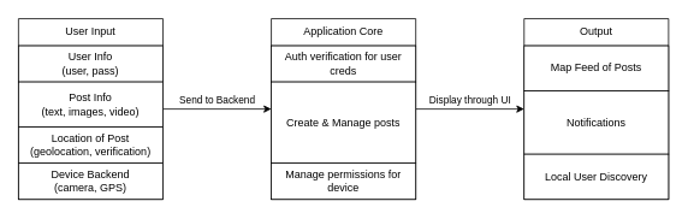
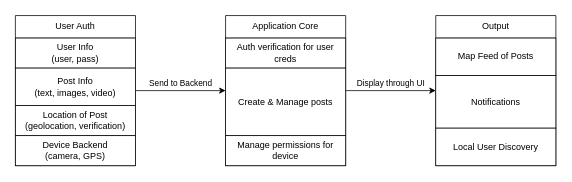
  <mxCell id="0" />
  <mxCell id="1" parent="0" />
  <mxCell id="2" value="Send to Backend" style="edgeStyle=orthogonalEdgeStyle;rounded=0;orthogonalLoop=1;jettySize=auto;html=1;exitX=1;exitY=0.5;exitDx=0;exitDy=0;fontColor=light-dark(#000000,#000000);strokeColor=light-dark(#000000,#000000);labelBackgroundColor=none;spacingTop=-20;spacing=0;" edge="1" parent="1" source="3" target="9"><mxGeometry relative="1" as="geometry" /></mxCell>
- <mxCell id="3" value="&lt;div&gt;User Input&lt;/div&gt;" style="swimlane;fontStyle=0;childLayout=stackLayout;horizontal=1;startSize=30;horizontalStack=0;resizeParent=1;resizeParentMax=0;resizeLast=0;collapsible=1;marginBottom=0;whiteSpace=wrap;html=1;fillColor=light-dark(#FFFFFF,#A7A7A7);strokeColor=light-dark(#000000,#000000);swimlaneFillColor=none;fontColor=light-dark(#000000,#060606);" vertex="1" parent="1"><mxGeometry x="20" y="20" width="160" height="200" as="geometry"><mxRectangle x="40" y="160" width="90" height="30" as="alternateBounds" /></mxGeometry></mxCell>
+ <mxCell id="3" value="&lt;div&gt;User Auth&lt;/div&gt;" style="swimlane;fontStyle=0;childLayout=stackLayout;horizontal=1;startSize=30;horizontalStack=0;resizeParent=1;resizeParentMax=0;resizeLast=0;collapsible=1;marginBottom=0;whiteSpace=wrap;html=1;fillColor=light-dark(#FFFFFF,#A7A7A7);strokeColor=light-dark(#000000,#000000);swimlaneFillColor=none;fontColor=light-dark(#000000,#060606);" vertex="1" parent="1"><mxGeometry x="20" y="20" width="160" height="200" as="geometry"><mxRectangle x="40" y="160" width="90" height="30" as="alternateBounds" /></mxGeometry></mxCell>
  <mxCell id="4" value="&lt;div&gt;User Info&lt;/div&gt;&lt;div&gt;(user, pass)&lt;/div&gt;" style="text;strokeColor=light-dark(#000000,#000000);fillColor=light-dark(#FFFFFF,#FCFCFC);align=center;verticalAlign=middle;spacingLeft=4;spacingRight=4;overflow=hidden;points=[[0,0.5],[1,0.5]];portConstraint=eastwest;rotatable=0;whiteSpace=wrap;html=1;fontColor=light-dark(#000000,#060606);" vertex="1" parent="3"><mxGeometry y="30" width="160" height="40" as="geometry" /></mxCell>
  <mxCell id="5" value="&lt;div&gt;Post Info&lt;/div&gt;&lt;div&gt;(text, images, video)&lt;/div&gt;" style="text;strokeColor=light-dark(#000000,#000000);fillColor=light-dark(#FFFFFF,#FCFCFC);align=center;verticalAlign=middle;spacingLeft=4;spacingRight=4;overflow=hidden;points=[[0,0.5],[1,0.5]];portConstraint=eastwest;rotatable=0;whiteSpace=wrap;html=1;fontColor=light-dark(#000000,#060606);" vertex="1" parent="3"><mxGeometry y="70" width="160" height="50" as="geometry" /></mxCell>
  <mxCell id="6" value="&lt;div&gt;Location of Post&lt;/div&gt;&lt;div&gt;(geolocation, verification)&lt;/div&gt;" style="text;strokeColor=light-dark(#000000,#000000);fillColor=light-dark(#FFFFFF,#FCFCFC);align=center;verticalAlign=middle;spacingLeft=4;spacingRight=4;overflow=hidden;points=[[0,0.5],[1,0.5]];portConstraint=eastwest;rotatable=0;whiteSpace=wrap;html=1;fontColor=light-dark(#000000,#060606);" vertex="1" parent="3"><mxGeometry y="120" width="160" height="40" as="geometry" /></mxCell>
  <mxCell id="7" value="&lt;div&gt;Device Backend&lt;/div&gt;&lt;div&gt;(camera, GPS)&lt;/div&gt;" style="text;strokeColor=light-dark(#000000,#000000);fillColor=light-dark(#FFFFFF,#FCFCFC);align=center;verticalAlign=middle;spacingLeft=4;spacingRight=4;overflow=hidden;points=[[0,0.5],[1,0.5]];portConstraint=eastwest;rotatable=0;whiteSpace=wrap;html=1;fontColor=light-dark(#000000,#060606);" vertex="1" parent="3"><mxGeometry y="160" width="160" height="40" as="geometry" /></mxCell>
  <mxCell id="8" value="Display through UI" style="edgeStyle=orthogonalEdgeStyle;rounded=0;orthogonalLoop=1;jettySize=auto;html=1;exitX=1;exitY=0.5;exitDx=0;exitDy=0;strokeColor=light-dark(#000000,#101010);spacingTop=-20;labelBackgroundColor=none;fontColor=light-dark(#000000,#000000);" edge="1" parent="1" source="9" target="13"><mxGeometry relative="1" as="geometry" /></mxCell>
  <mxCell id="9" value="Application Core" style="swimlane;fontStyle=0;childLayout=stackLayout;horizontal=1;startSize=30;horizontalStack=0;resizeParent=1;resizeParentMax=0;resizeLast=0;collapsible=1;marginBottom=0;whiteSpace=wrap;html=1;fillColor=light-dark(#FFFFFF,#A7A7A7);strokeColor=light-dark(#000000,#000000);swimlaneFillColor=none;fontColor=light-dark(#000000,#060606);" vertex="1" parent="1"><mxGeometry x="300" y="20" width="160" height="200" as="geometry" /></mxCell>
  <mxCell id="10" value="Auth verification for user creds" style="text;strokeColor=light-dark(#000000,#000000);fillColor=light-dark(#FFFFFF,#FCFCFC);align=center;verticalAlign=middle;spacingLeft=4;spacingRight=4;overflow=hidden;points=[[0,0.5],[1,0.5]];portConstraint=eastwest;rotatable=0;whiteSpace=wrap;html=1;fontColor=light-dark(#000000,#060606);" vertex="1" parent="9"><mxGeometry y="30" width="160" height="40" as="geometry" /></mxCell>
  <mxCell id="11" value="Create &amp;amp; Manage posts" style="text;strokeColor=light-dark(#000000,#000000);fillColor=light-dark(#FFFFFF,#FCFCFC);align=center;verticalAlign=middle;spacingLeft=4;spacingRight=4;overflow=hidden;points=[[0,0.5],[1,0.5]];portConstraint=eastwest;rotatable=0;whiteSpace=wrap;html=1;fontColor=light-dark(#000000,#060606);" vertex="1" parent="9"><mxGeometry y="70" width="160" height="90" as="geometry" /></mxCell>
  <mxCell id="12" value="Manage permissions for device" style="text;strokeColor=light-dark(#000000,#000000);fillColor=light-dark(#FFFFFF,#FCFCFC);align=center;verticalAlign=middle;spacingLeft=4;spacingRight=4;overflow=hidden;points=[[0,0.5],[1,0.5]];portConstraint=eastwest;rotatable=0;whiteSpace=wrap;html=1;fontColor=light-dark(#000000,#060606);" vertex="1" parent="9"><mxGeometry y="160" width="160" height="40" as="geometry" /></mxCell>
  <mxCell id="13" value="&lt;div&gt;Output&lt;/div&gt;" style="swimlane;fontStyle=0;childLayout=stackLayout;horizontal=1;startSize=30;horizontalStack=0;resizeParent=1;resizeParentMax=0;resizeLast=0;collapsible=1;marginBottom=0;whiteSpace=wrap;html=1;fillColor=light-dark(#FFFFFF,#A7A7A7);strokeColor=light-dark(#000000,#000000);swimlaneFillColor=none;fontColor=light-dark(#000000,#060606);" vertex="1" parent="1"><mxGeometry x="580" y="20" width="160" height="200" as="geometry" /></mxCell>
  <mxCell id="14" value="Map Feed of Posts" style="text;strokeColor=light-dark(#000000,#000000);fillColor=light-dark(#FFFFFF,#FCFCFC);align=center;verticalAlign=middle;spacingLeft=4;spacingRight=4;overflow=hidden;points=[[0,0.5],[1,0.5]];portConstraint=eastwest;rotatable=0;whiteSpace=wrap;html=1;fontColor=light-dark(#000000,#060606);" vertex="1" parent="13"><mxGeometry y="30" width="160" height="50" as="geometry" /></mxCell>
  <mxCell id="15" value="Notifications" style="text;strokeColor=light-dark(#000000,#000000);fillColor=light-dark(#FFFFFF,#FCFCFC);align=center;verticalAlign=middle;spacingLeft=4;spacingRight=4;overflow=hidden;points=[[0,0.5],[1,0.5]];portConstraint=eastwest;rotatable=0;whiteSpace=wrap;html=1;fontColor=light-dark(#000000,#060606);" vertex="1" parent="13"><mxGeometry y="80" width="160" height="70" as="geometry" /></mxCell>
  <mxCell id="16" value="Local User Discovery" style="text;strokeColor=light-dark(#000000,#000000);fillColor=light-dark(#FFFFFF,#FCFCFC);align=center;verticalAlign=middle;spacingLeft=4;spacingRight=4;overflow=hidden;points=[[0,0.5],[1,0.5]];portConstraint=eastwest;rotatable=0;whiteSpace=wrap;html=1;fontColor=light-dark(#000000,#060606);" vertex="1" parent="13"><mxGeometry y="150" width="160" height="50" as="geometry" /></mxCell>
